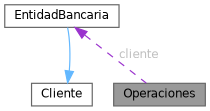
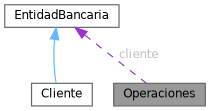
  digraph {
    node [color=gray40 fillcolor=white fontname=Helvetica fontsize=10 shape=box style=filled]
    edge [dir=back fontname=Helvetica fontsize=10 labelfontname=Helvetica labelfontsize=10]
    n1 [fillcolor=grey60 fontcolor=black height=0.2 label=Operaciones width=0.4]
    n2 [height=0.2 label=Cliente width=0.4]
    n3 [height=0.2 label=EntidadBancaria width=0.4]
    n3 -> n1 [color=darkorchid3 fontcolor=grey label=" cliente" style=dashed]
-   n2 -> n3 [color=steelblue1 style=solid]
+   n3 -> n2 [color=steelblue1 style=solid]
  }
